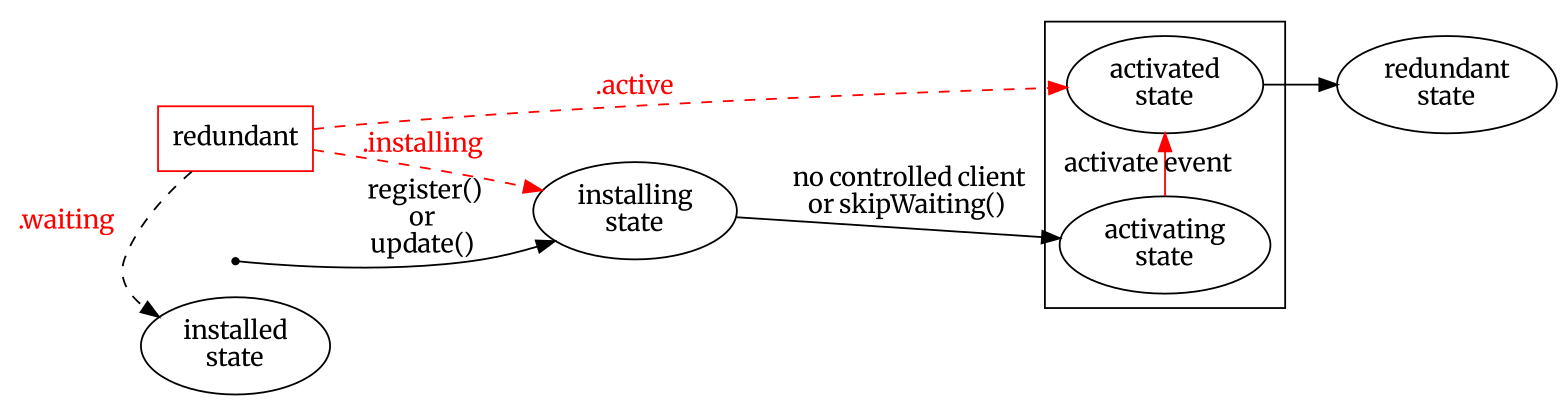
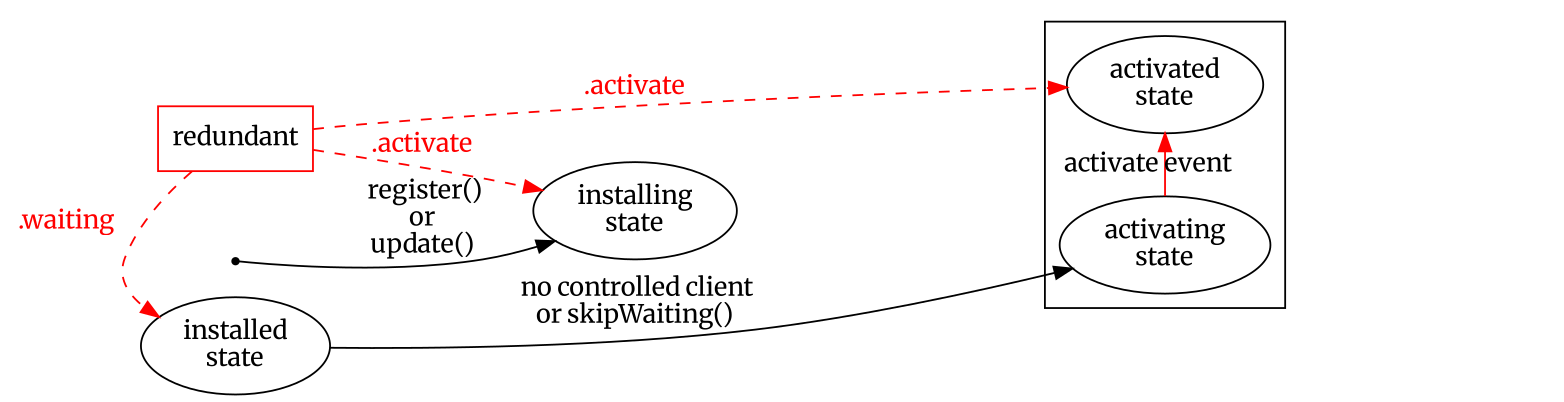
  digraph {
    compound=true
    fontname=Merriweather
    rankdir=LR
    node [fontname=Merriweather]
    edge [color="#ff0000" fontname=Merriweather]
    n1 [label="installing\nstate"]
    n2 [color="#ff0000" label=redundant shape=box]
    n3 [label="installed\nstate"]
    n4 [label="activated\nstate"]
    n5 [label="activating\nstate"]
-   n6 [label="redundant\nstate"]
    start [shape=point]
    subgraph sub_1 {
      rank=same
      n1
    }
    subgraph sub_2 {
      rank=same
      n2
      n3
    }
    subgraph cluster_3 {
      subgraph sub_4 {
        rank=same
        n4
        n5
      }
    }
-   n2 -> n1 [fontcolor="#ff0000" label=".installing" style=dashed]
-   n2 -> n3 [color=black fontcolor="#ff0000" style=dashed xlabel="  .waiting     "]
-   n2 -> n4 [fontcolor="#ff0000" label=".active" style=dashed]
-   n1 -> n5 [label=" no controlled client\nor skipWaiting()" color=""]
-   n4 -> n6 [color=""]
+   n2 -> n1 [fontcolor="#ff0000" label=".activate" style=dashed]
+   n2 -> n3 [fontcolor="#ff0000" style=dashed xlabel="  .waiting     "]
+   n2 -> n4 [fontcolor="#ff0000" label=".activate" style=dashed]
+   n3 -> n5 [label=" no controlled client\nor skipWaiting()" color=""]
    n5 -> n4 [label=" activate event"]
    start -> n1 [label=" register()\nor\nupdate()" color=""]
  }
